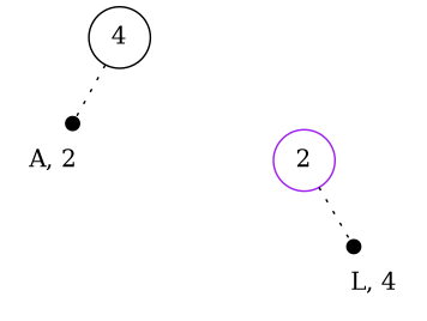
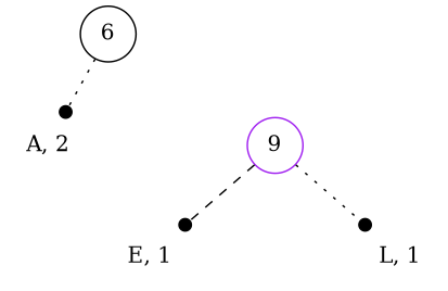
  digraph {
    node [color=purple fillcolor=white fontcolor=black shape=plaintext style=filled]
    edge [style=invis]
+   n1 [label="E, 1"]
    nilarm2 [style=invis color="" fillcolor="" fontcolor=""]
-   n3 [label="L, 4"]
+   n3 [label="L, 1"]
    n4 [label="A, 2"]
    nilam4 [style=invis color="" fillcolor="" fontcolor=""]
-   n6 [label=2 shape=circle]
-   n7 [color=black label=4 shape=circle]
+   n6 [label=9 shape=circle]
+   n7 [color=black label=6 shape=circle]
    subgraph sub_1 {
      rank=same
+     n1
      nilarm2
      n3
    }
    subgraph sub_2 {
      rank=same
      n4
      nilam4
      n6
    }
+   n1 -> nilarm2
    nilarm2 -> n3
    n4 -> nilam4
    nilam4 -> n6
+   n6 -> n1 [arrowhead=dot style=dashed]
    n6 -> nilarm2
    n6 -> n3 [arrowhead=dot style=dotted]
    n7 -> n4 [arrowhead=dot style=dotted]
    n7 -> nilam4
  }
